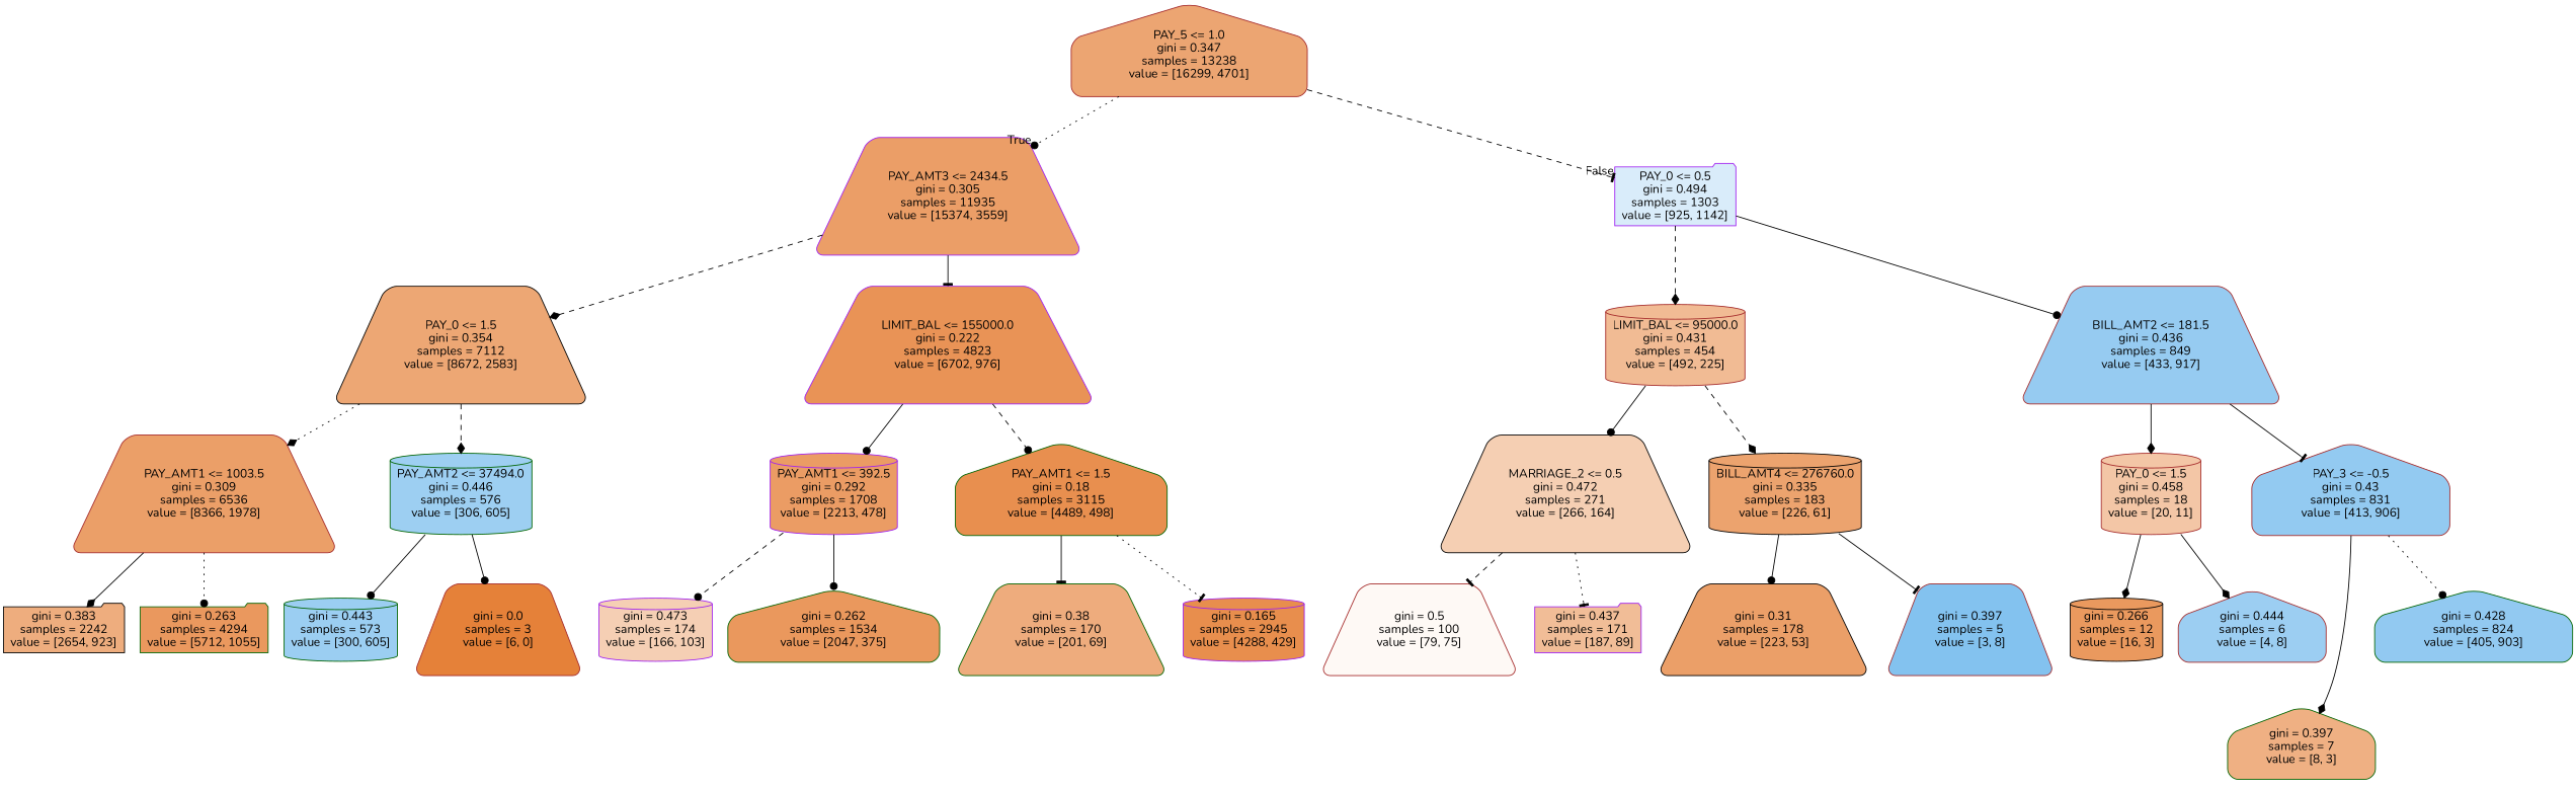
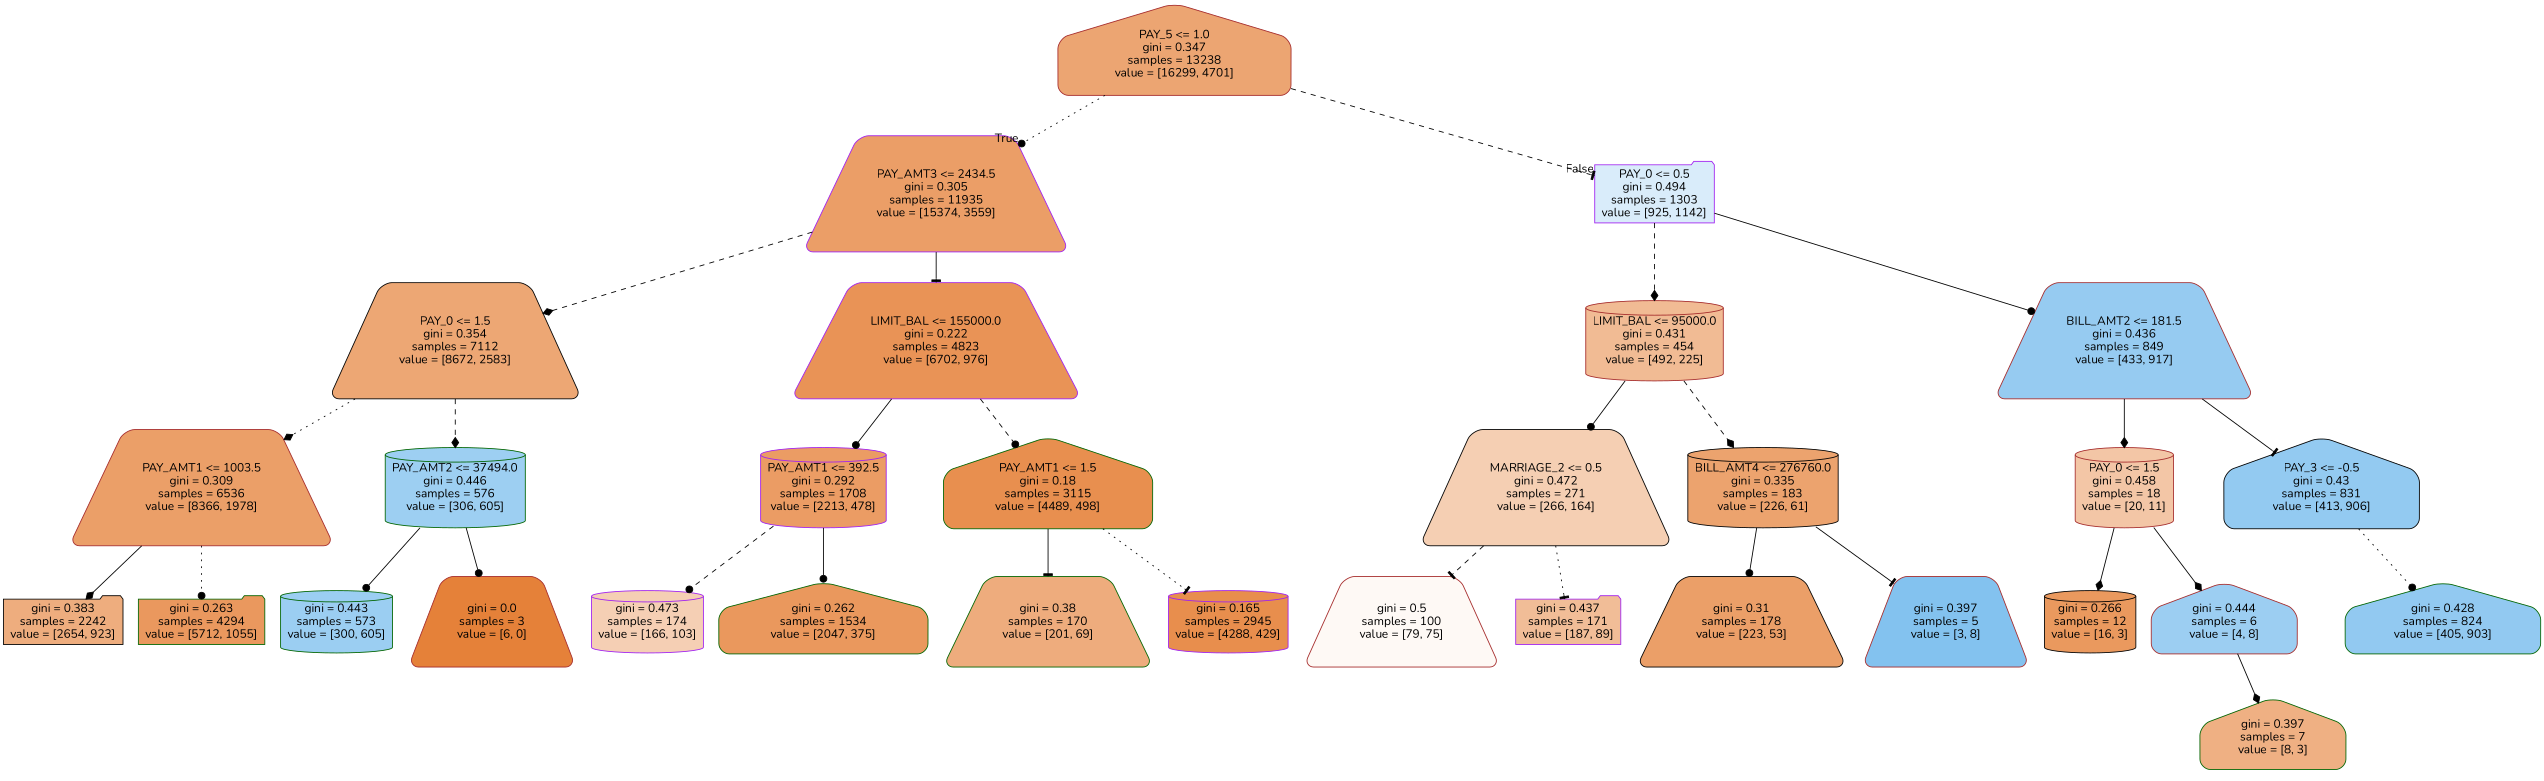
  digraph {
    fontname=Nunito
    node [color=brown fillcolor="#eb9f68" fontname=Nunito shape=trapezium style="filled, rounded"]
    edge [arrowhead=dot fontname=Nunito style=solid]
    n1 [fillcolor="#eca572" label="PAY_5 <= 1.0\ngini = 0.347\nsamples = 13238\nvalue = [16299, 4701]" shape=house]
    n2 [color=purple fillcolor="#eb9e67" label="PAY_AMT3 <= 2434.5\ngini = 0.305\nsamples = 11935\nvalue = [15374, 3559]"]
    n3 [color=purple fillcolor="#d9ecfa" label="PAY_0 <= 0.5\ngini = 0.494\nsamples = 1303\nvalue = [925, 1142]" shape=folder]
    n4 [color=black fillcolor="#eda774" label="PAY_0 <= 1.5\ngini = 0.354\nsamples = 7112\nvalue = [8672, 2583]"]
    n5 [color=purple fillcolor="#e99356" label="LIMIT_BAL <= 155000.0\ngini = 0.222\nsamples = 4823\nvalue = [6702, 976]"]
    n6 [fillcolor="#f1bb94" label="LIMIT_BAL <= 95000.0\ngini = 0.431\nsamples = 454\nvalue = [492, 225]" shape=cylinder]
    n7 [fillcolor="#96cbf1" label="BILL_AMT2 <= 181.5\ngini = 0.436\nsamples = 849\nvalue = [433, 917]"]
    n8 [label="PAY_AMT1 <= 1003.5\ngini = 0.309\nsamples = 6536\nvalue = [8366, 1978]"]
    n9 [color=darkgreen fillcolor="#9dcff2" label="PAY_AMT2 <= 37494.0\ngini = 0.446\nsamples = 576\nvalue = [306, 605]" shape=cylinder]
    n10 [color=purple fillcolor="#eb9c64" label="PAY_AMT1 <= 392.5\ngini = 0.292\nsamples = 1708\nvalue = [2213, 478]" shape=cylinder]
    n11 [color=darkgreen fillcolor="#e88f4f" label="PAY_AMT1 <= 1.5\ngini = 0.18\nsamples = 3115\nvalue = [4489, 498]" shape=house]
    n12 [color=black fillcolor="#eead7e" label="gini = 0.383\nsamples = 2242\nvalue = [2654, 923]" shape=folder]
    n13 [color=darkgreen fillcolor="#ea985e" label="gini = 0.263\nsamples = 4294\nvalue = [5712, 1055]" shape=folder]
    n14 [color=darkgreen fillcolor="#9bcef2" label="gini = 0.443\nsamples = 573\nvalue = [300, 605]" shape=cylinder]
    n15 [fillcolor="#e58139" label="gini = 0.0\nsamples = 3\nvalue = [6, 0]"]
    n16 [color=purple fillcolor="#f5cfb4" label="gini = 0.473\nsamples = 174\nvalue = [166, 103]" shape=cylinder]
    n17 [color=darkgreen fillcolor="#ea985d" label="gini = 0.262\nsamples = 1534\nvalue = [2047, 375]" shape=house]
    n18 [color=darkgreen fillcolor="#eeac7d" label="gini = 0.38\nsamples = 170\nvalue = [201, 69]"]
    n19 [color=purple fillcolor="#e88e4d" label="gini = 0.165\nsamples = 2945\nvalue = [4288, 429]" shape=cylinder]
    n20 [color=black fillcolor="#f5cfb3" label="MARRIAGE_2 <= 0.5\ngini = 0.472\nsamples = 271\nvalue = [266, 164]"]
    n21 [color=black fillcolor="#eca36e" label="BILL_AMT4 <= 276760.0\ngini = 0.335\nsamples = 183\nvalue = [226, 61]" shape=cylinder]
    n22 [fillcolor="#f3c6a6" label="PAY_0 <= 1.5\ngini = 0.458\nsamples = 18\nvalue = [20, 11]" shape=cylinder]
-   n23 [fillcolor="#93caf1" label="PAY_3 <= -0.5\ngini = 0.43\nsamples = 831\nvalue = [413, 906]" shape=house]
+   n23 [color=black fillcolor="#93caf1" label="PAY_3 <= -0.5\ngini = 0.43\nsamples = 831\nvalue = [413, 906]" shape=house]
    n24 [fillcolor="#fef9f5" label="gini = 0.5\nsamples = 100\nvalue = [79, 75]"]
    n25 [color=purple fillcolor="#f1bd97" label="gini = 0.437\nsamples = 171\nvalue = [187, 89]" shape=folder]
    n26 [color=black label="gini = 0.31\nsamples = 178\nvalue = [223, 53]"]
    n27 [fillcolor="#83c2ef" label="gini = 0.397\nsamples = 5\nvalue = [3, 8]"]
    n28 [color=black fillcolor="#ea995e" label="gini = 0.266\nsamples = 12\nvalue = [16, 3]" shape=cylinder]
    n29 [fillcolor="#9ccef2" label="gini = 0.444\nsamples = 6\nvalue = [4, 8]" shape=house]
    n30 [color=darkgreen fillcolor="#efb083" label="gini = 0.397\nsamples = 7\nvalue = [8, 3]" shape=house]
    n31 [color=darkgreen fillcolor="#92c9f1" label="gini = 0.428\nsamples = 824\nvalue = [405, 903]" shape=house]
    n1 -> n2 [headlabel=True labelangle=45 labeldistance=2.5 style=dotted]
    n1 -> n3 [arrowhead=tee headlabel=False labelangle=-45 labeldistance=2.5 style=dashed]
    n2 -> n4 [arrowhead=diamond style=dashed]
    n2 -> n5 [arrowhead=tee]
    n3 -> n6 [arrowhead=diamond style=dashed]
    n3 -> n7
    n4 -> n8 [arrowhead=diamond style=dotted]
    n4 -> n9 [arrowhead=diamond style=dashed]
    n5 -> n10
    n5 -> n11 [style=dashed]
    n6 -> n20
    n6 -> n21 [arrowhead=diamond style=dashed]
    n7 -> n22 [arrowhead=diamond]
    n7 -> n23 [arrowhead=tee]
    n8 -> n12 [arrowhead=diamond]
    n8 -> n13 [style=dotted]
    n9 -> n14
    n9 -> n15
    n10 -> n16 [style=dashed]
    n10 -> n17
    n11 -> n18 [arrowhead=tee]
    n11 -> n19 [arrowhead=tee style=dotted]
    n20 -> n24 [arrowhead=tee style=dashed]
    n20 -> n25 [arrowhead=tee style=dotted]
    n21 -> n26
    n21 -> n27 [arrowhead=tee]
    n22 -> n28 [arrowhead=diamond]
    n22 -> n29 [arrowhead=diamond]
-   n23 -> n30 [arrowhead=diamond]
+   n29 -> n30 [arrowhead=diamond]
    n23 -> n31 [style=dotted]
  }
